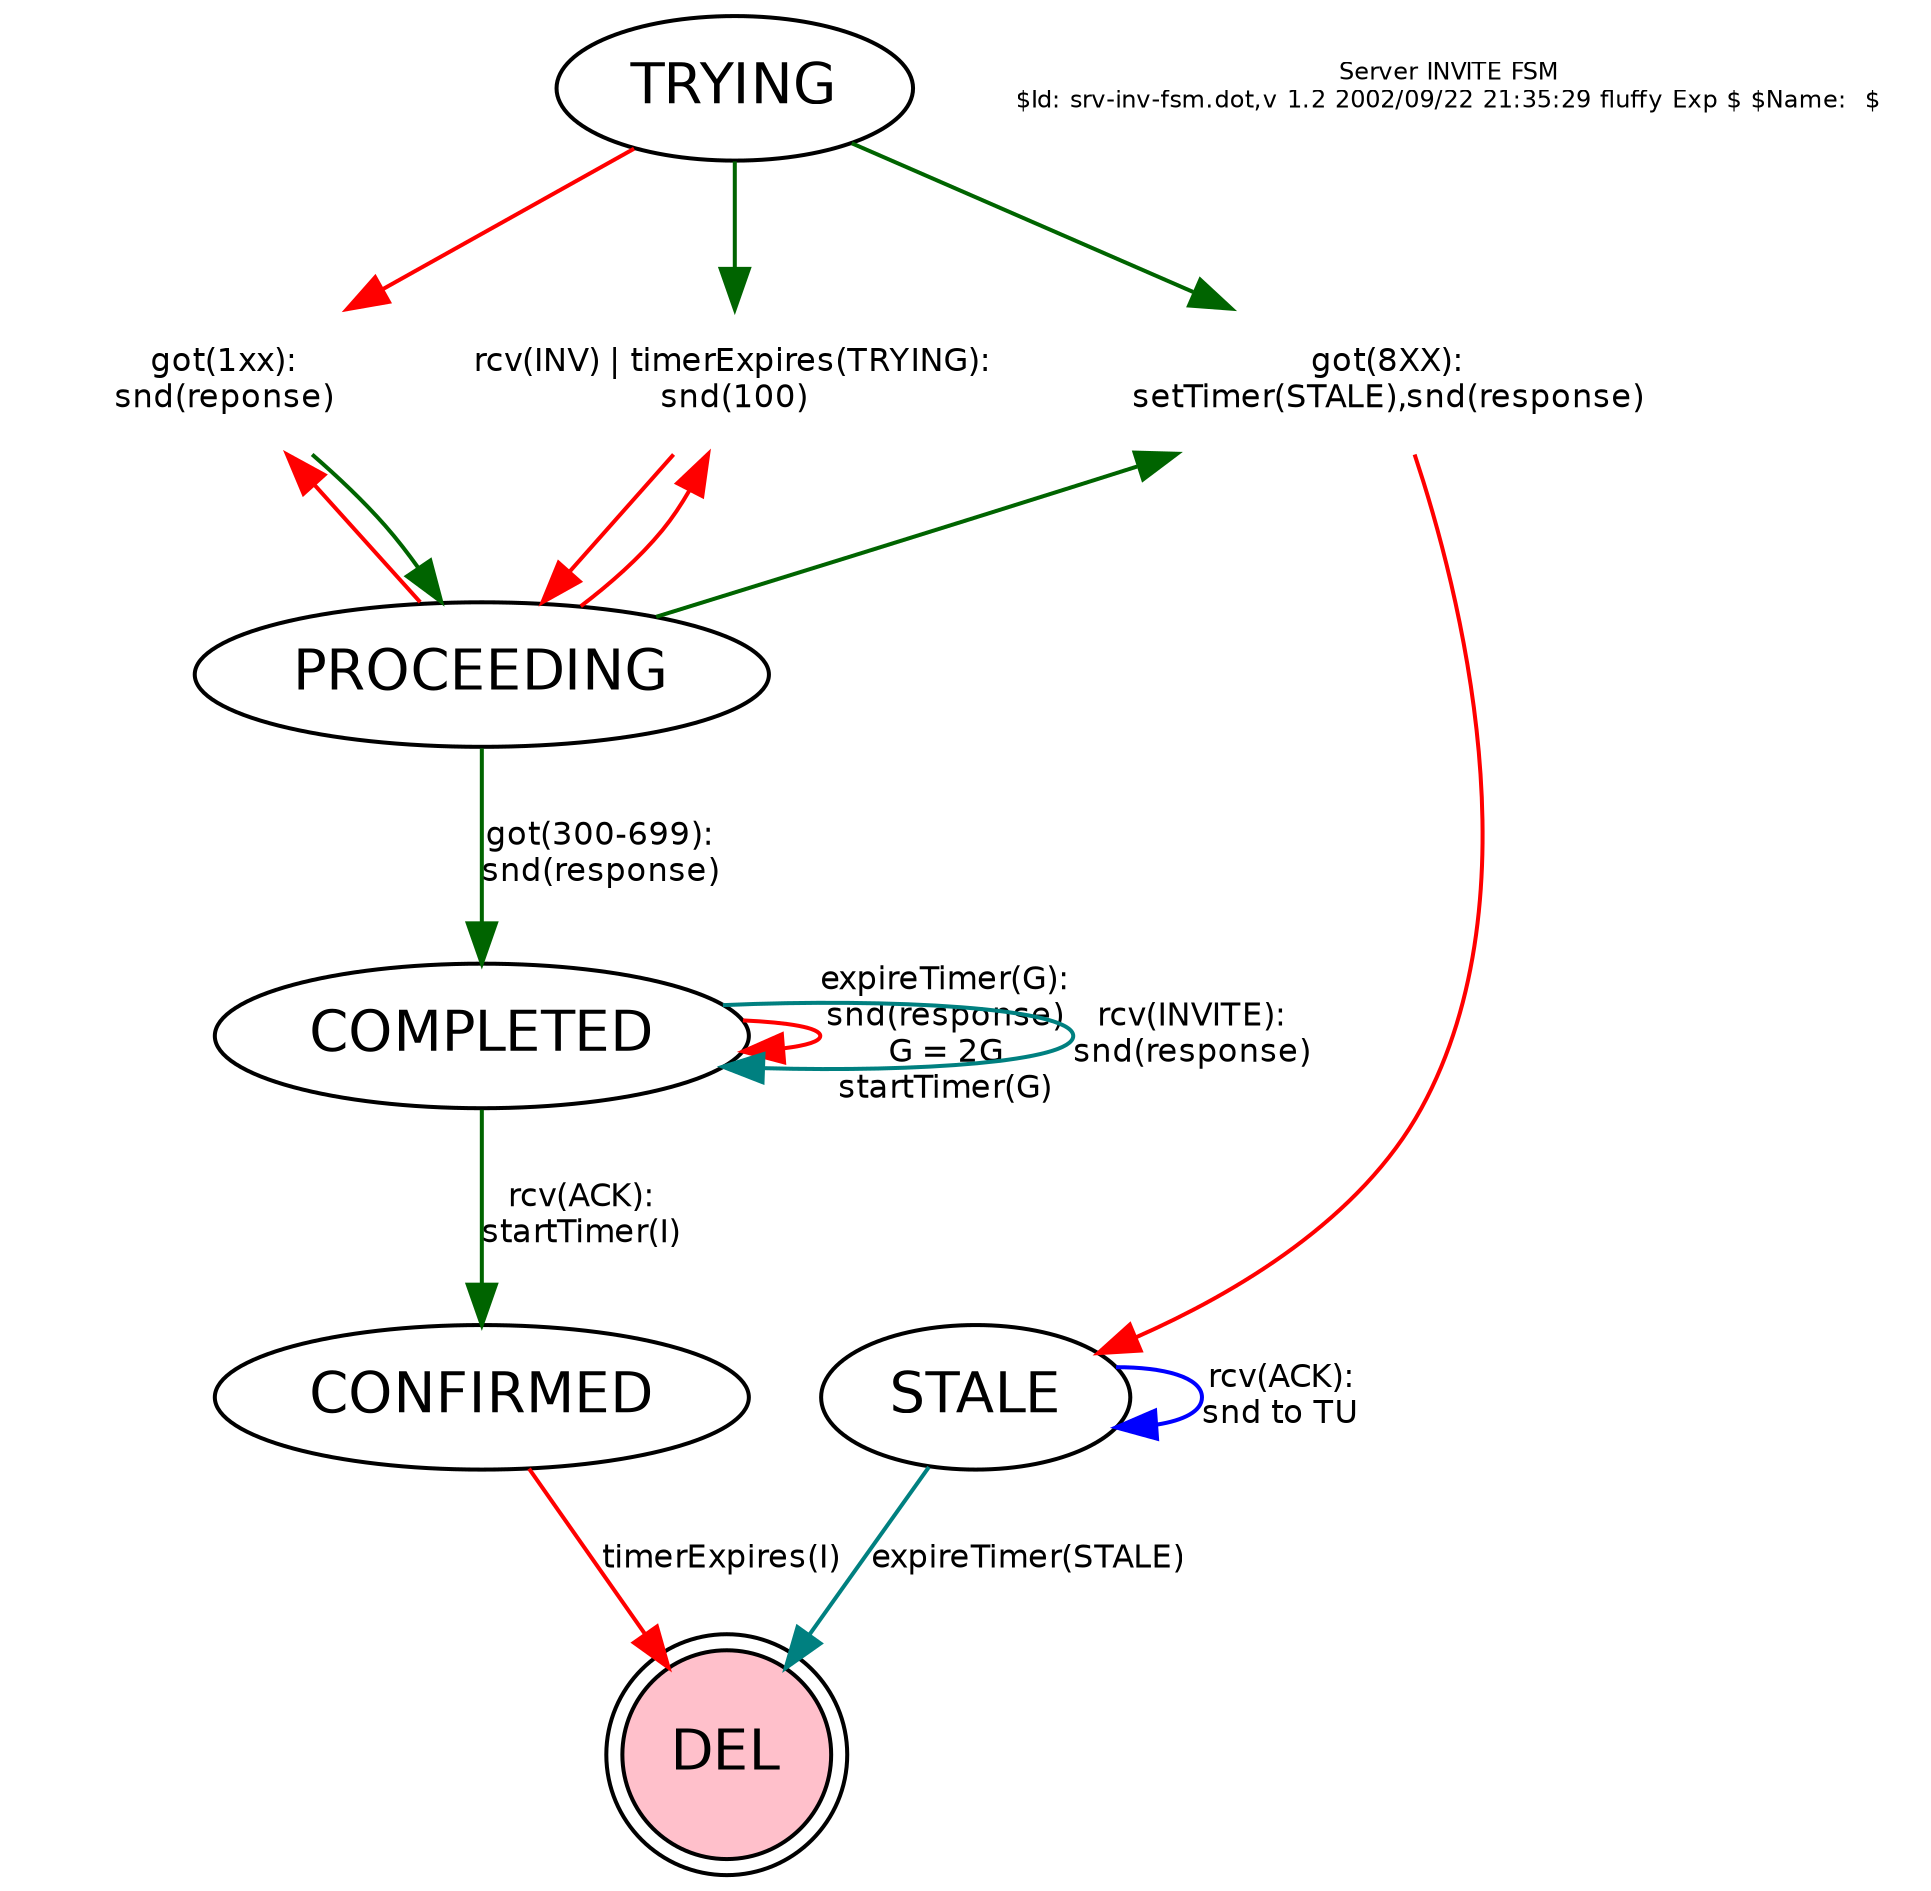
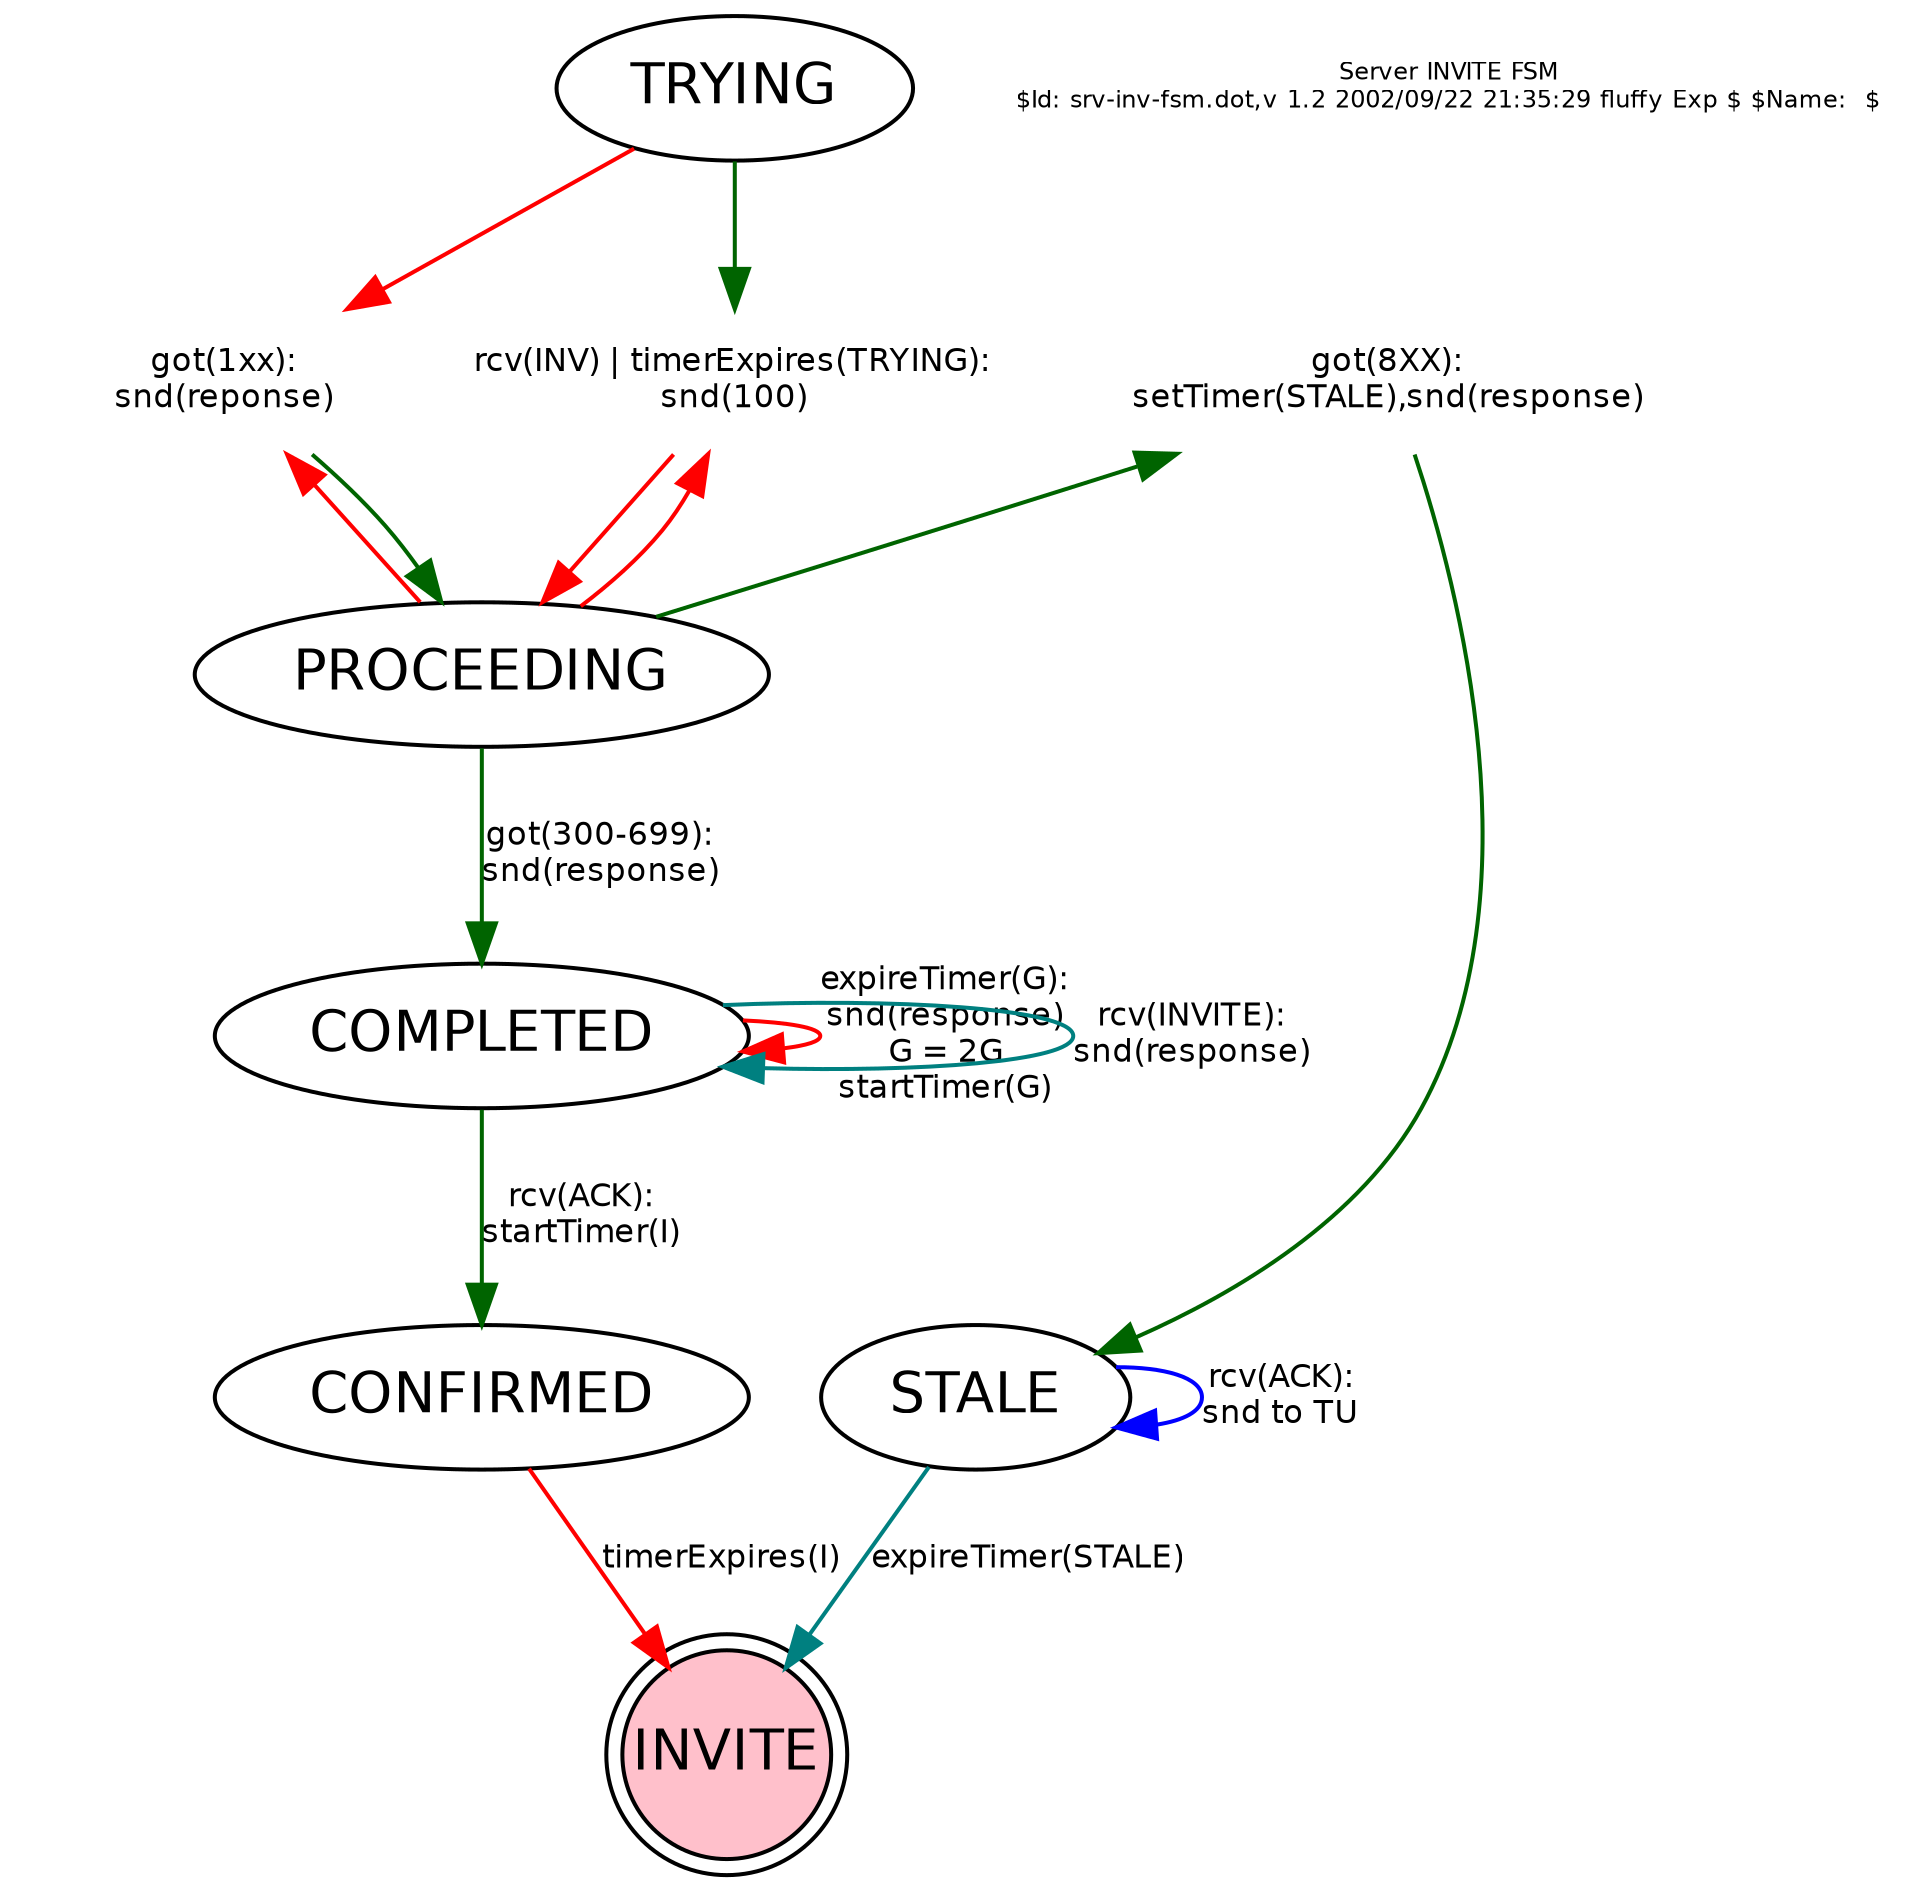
  digraph {
    compound=true
    fontname=Helvetica
    fontsize=8
    labelfontname=Helvetica
    labelfontsize=8
    node [fonstsize=8 fontname=Helvetica]
    edge [arrowhead=normal color=darkgreen fontname=Helvetica fontsize=8]
    n1 [fontsize=8 label="got(1xx):\nsnd(reponse)" shape=plaintext]
    n2 [fontsize=8 label="rcv(INV) | timerExpires(TRYING):\nsnd(100)" shape=plaintext]
    PROCEEDING
    TRYING
    n5 [fontsize=8 label="got(8XX):\nsetTimer(STALE),snd(response)" shape=plaintext]
    STALE
    COMPLETED
    CONFIRMED
-   n9 [fillcolor=pink fixedsize=true label=DEL shape=doublecircle style=filled]
+   n9 [fillcolor=pink fixedsize=true label=INVITE shape=doublecircle style=filled]
    n10 [fontsize=6 label="Server INVITE FSM\n$Id: srv-inv-fsm.dot,v 1.2 2002/09/22 21:35:29 fluffy Exp $ $Name:  $" shape=plaintext]
    subgraph cluster_1 {
      style=invis
      n1
      n2
    }
    n1 -> PROCEEDING
    n2 -> PROCEEDING [color=red]
    PROCEEDING -> n1 [color=red]
    PROCEEDING -> n2 [color=red]
    PROCEEDING -> n5 [constraint=false]
    PROCEEDING -> COMPLETED [label="got(300-699):\nsnd(response)"]
    TRYING -> n1 [color=red]
    TRYING -> n2
-   TRYING -> n5
-   n5 -> STALE [color=red constraint=false]
+   n5 -> STALE [constraint=false]
    STALE -> STALE [color=blue label="rcv(ACK):\nsnd to TU"]
    STALE -> n9 [color=teal label="expireTimer(STALE)"]
    COMPLETED -> COMPLETED [color=red label="expireTimer(G):\nsnd(response)\nG = 2G\nstartTimer(G)"]
    COMPLETED -> COMPLETED [color=teal label="rcv(INVITE):\nsnd(response)"]
    COMPLETED -> CONFIRMED [label="rcv(ACK):\nstartTimer(I)"]
    CONFIRMED -> n9 [color=red label="timerExpires(I)"]
  }
